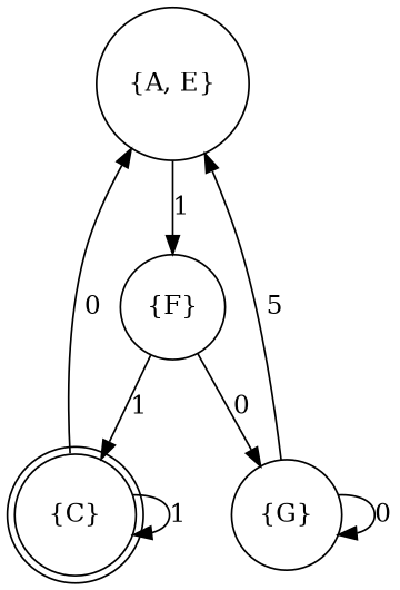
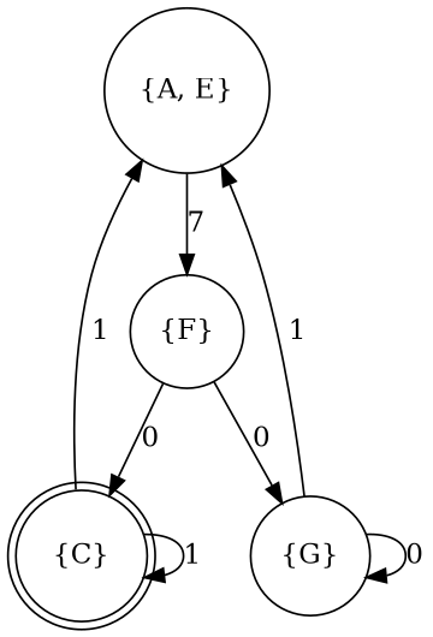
  digraph {
    node [shape=circle]
    "{A, E}"
    "{F}"
    "{C}" [shape=doublecircle]
    "{G}"
-   "{A, E}" -> "{F}" [label=1]
-   "{F}" -> "{C}" [label=1]
+   "{A, E}" -> "{F}" [label=7]
+   "{F}" -> "{C}" [label=0]
    "{F}" -> "{G}" [label=0]
-   "{C}" -> "{A, E}" [label=0]
+   "{C}" -> "{A, E}" [label=1]
    "{C}" -> "{C}" [label=1]
-   "{G}" -> "{A, E}" [label=5]
+   "{G}" -> "{A, E}" [label=1]
    "{G}" -> "{G}" [label=0]
  }
